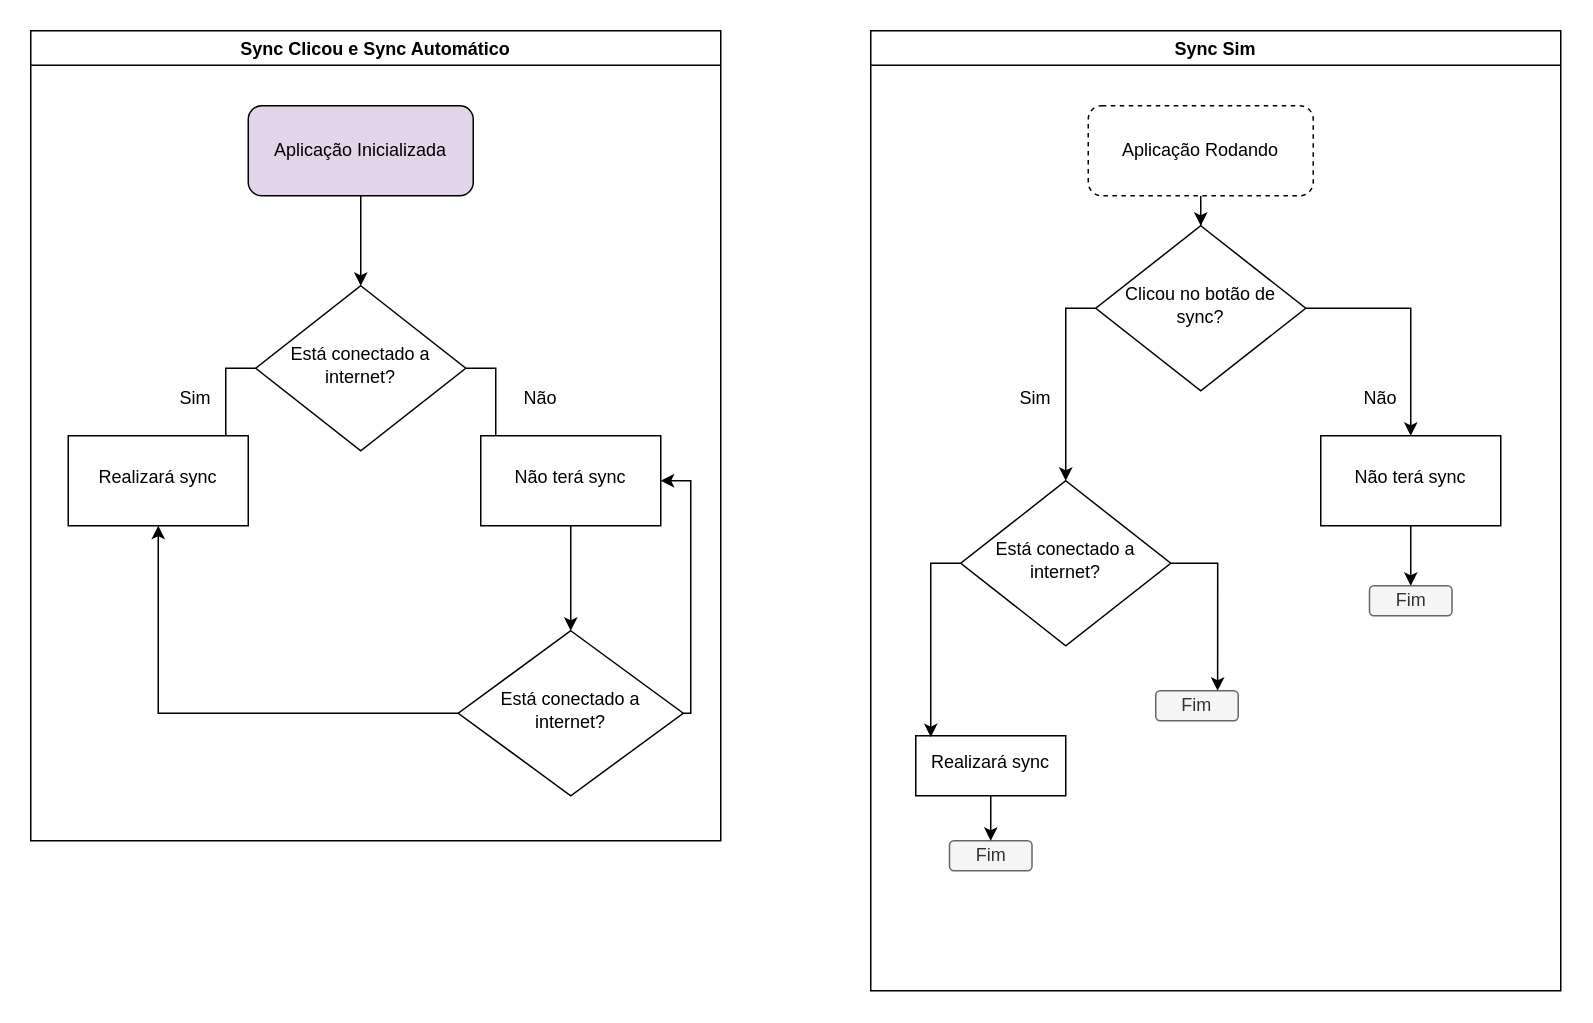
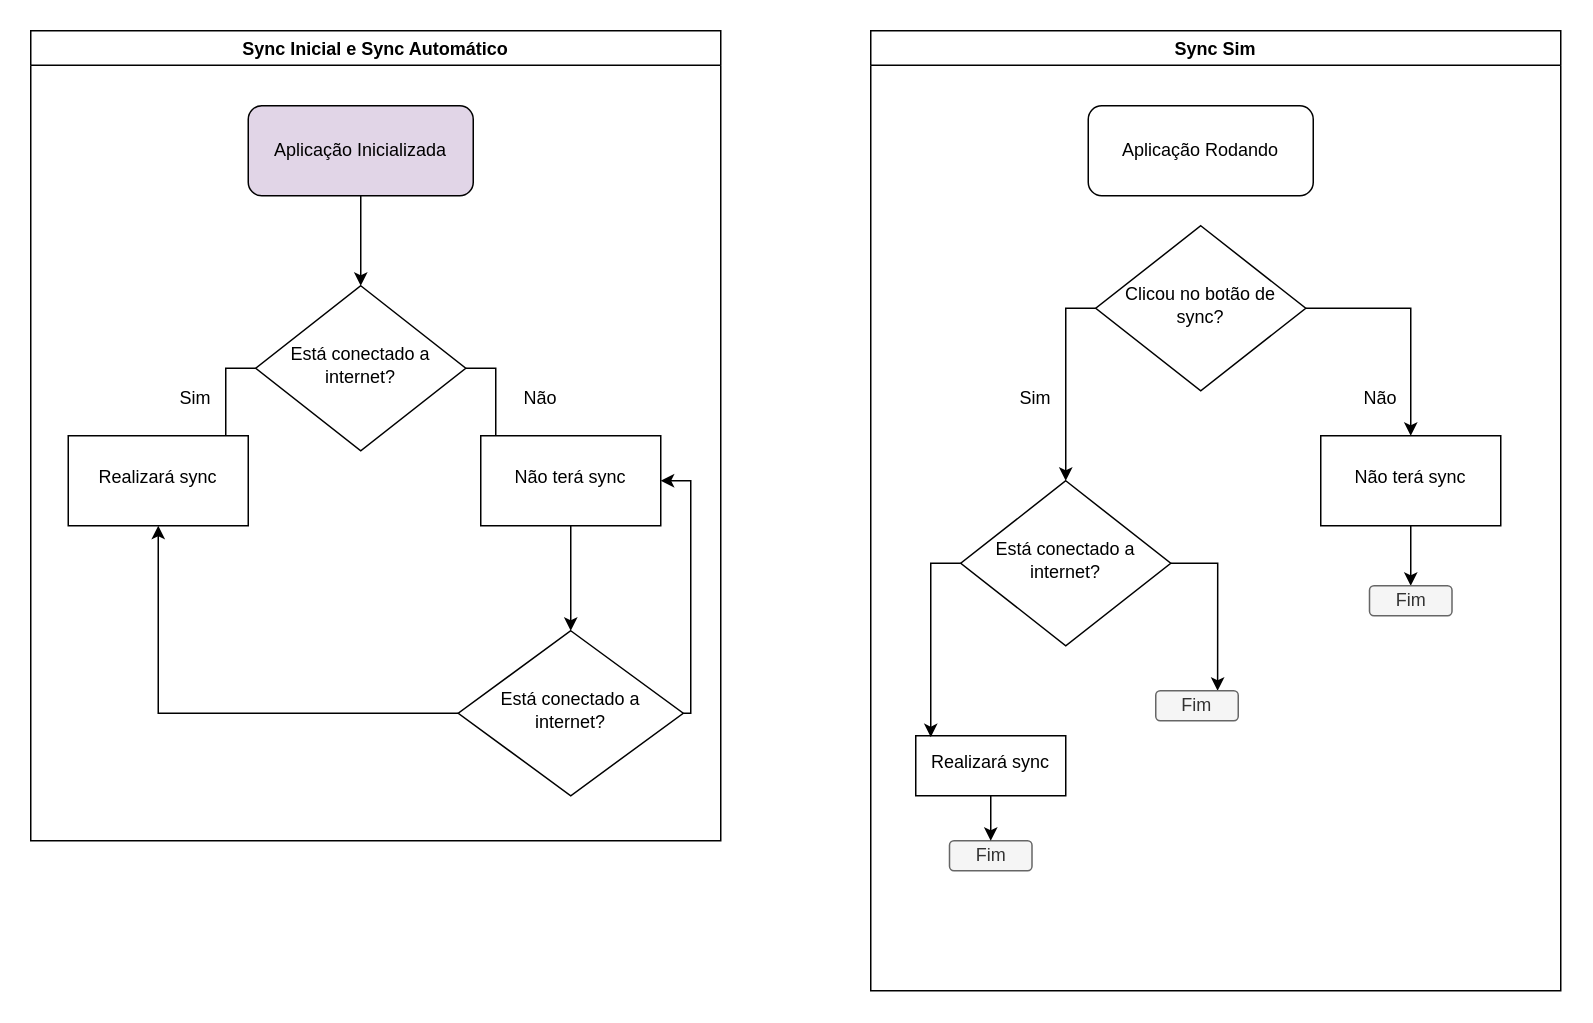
  <mxCell id="0" />
  <mxCell id="1" parent="0" />
  <mxCell id="2" style="edgeStyle=orthogonalEdgeStyle;rounded=0;orthogonalLoop=1;jettySize=auto;html=1;" edge="1" parent="1" source="3" target="6"><mxGeometry relative="1" as="geometry" /></mxCell>
  <mxCell id="3" value="Aplicação Inicializada" style="rounded=1;whiteSpace=wrap;html=1;fontSize=12;glass=0;strokeWidth=1;shadow=0;fillColor=#e1d5e7;" parent="1" vertex="1"><mxGeometry x="165" y="70" width="150" height="60" as="geometry" /></mxCell>
  <mxCell id="4" value="" style="edgeStyle=orthogonalEdgeStyle;rounded=0;orthogonalLoop=1;jettySize=auto;html=1;" edge="1" parent="1" source="6" target="8"><mxGeometry relative="1" as="geometry" /></mxCell>
  <mxCell id="5" value="" style="edgeStyle=orthogonalEdgeStyle;rounded=0;orthogonalLoop=1;jettySize=auto;html=1;" edge="1" parent="1" source="6" target="9"><mxGeometry relative="1" as="geometry" /></mxCell>
  <mxCell id="6" value="Está conectado a internet?" style="rhombus;whiteSpace=wrap;html=1;shadow=0;fontFamily=Helvetica;fontSize=12;align=center;strokeWidth=1;spacing=6;spacingTop=-4;" vertex="1" parent="1"><mxGeometry x="170" y="190" width="140" height="110" as="geometry" /></mxCell>
  <mxCell id="7" value="" style="edgeStyle=orthogonalEdgeStyle;rounded=0;orthogonalLoop=1;jettySize=auto;html=1;" edge="1" parent="1" source="8" target="14"><mxGeometry relative="1" as="geometry" /></mxCell>
  <mxCell id="8" value="Não terá sync" style="whiteSpace=wrap;html=1;shadow=0;strokeWidth=1;spacing=6;spacingTop=-4;" vertex="1" parent="1"><mxGeometry x="320" y="290" width="120" height="60" as="geometry" /></mxCell>
  <mxCell id="9" value="Realizará sync" style="whiteSpace=wrap;html=1;shadow=0;strokeWidth=1;spacing=6;spacingTop=-4;" vertex="1" parent="1"><mxGeometry x="45" y="290" width="120" height="60" as="geometry" /></mxCell>
  <mxCell id="10" value="Sim" style="text;html=1;strokeColor=none;fillColor=none;align=center;verticalAlign=middle;whiteSpace=wrap;rounded=0;" vertex="1" parent="1"><mxGeometry x="100" y="250" width="60" height="30" as="geometry" /></mxCell>
  <mxCell id="11" value="Não" style="text;html=1;strokeColor=none;fillColor=none;align=center;verticalAlign=middle;whiteSpace=wrap;rounded=0;" vertex="1" parent="1"><mxGeometry x="330" y="250" width="60" height="30" as="geometry" /></mxCell>
  <mxCell id="12" style="edgeStyle=orthogonalEdgeStyle;rounded=0;orthogonalLoop=1;jettySize=auto;html=1;entryX=0.5;entryY=1;entryDx=0;entryDy=0;" edge="1" parent="1" source="14" target="9"><mxGeometry relative="1" as="geometry" /></mxCell>
  <mxCell id="13" style="edgeStyle=orthogonalEdgeStyle;rounded=0;orthogonalLoop=1;jettySize=auto;html=1;entryX=1;entryY=0.5;entryDx=0;entryDy=0;" edge="1" parent="1" source="14" target="8"><mxGeometry relative="1" as="geometry"><Array as="points"><mxPoint x="460" y="475" /><mxPoint x="460" y="320" /></Array></mxGeometry></mxCell>
  <mxCell id="14" value="&lt;span style=&quot;&quot;&gt;Está conectado a internet?&lt;/span&gt;" style="rhombus;whiteSpace=wrap;html=1;shadow=0;strokeWidth=1;spacing=6;spacingTop=-4;" vertex="1" parent="1"><mxGeometry x="305" y="420" width="150" height="110" as="geometry" /></mxCell>
- <mxCell id="15" value="Sync Clicou e Sync Automático" style="swimlane;" vertex="1" parent="1"><mxGeometry x="20" y="20" width="460" height="540" as="geometry" /></mxCell>
- <mxCell id="16" style="edgeStyle=orthogonalEdgeStyle;rounded=0;orthogonalLoop=1;jettySize=auto;html=1;" edge="1" parent="1" source="17" target="20"><mxGeometry relative="1" as="geometry" /></mxCell>
- <mxCell id="17" value="Aplicação Rodando" style="rounded=1;whiteSpace=wrap;html=1;fontSize=12;glass=0;strokeWidth=1;shadow=0;dashed=1;" vertex="1" parent="1"><mxGeometry x="725" y="70" width="150" height="60" as="geometry" /></mxCell>
+ <mxCell id="15" value="Sync Inicial e Sync Automático" style="swimlane;" vertex="1" parent="1"><mxGeometry x="20" y="20" width="460" height="540" as="geometry" /></mxCell>
+ <mxCell id="17" value="Aplicação Rodando" style="rounded=1;whiteSpace=wrap;html=1;fontSize=12;glass=0;strokeWidth=1;shadow=0;" vertex="1" parent="1"><mxGeometry x="725" y="70" width="150" height="60" as="geometry" /></mxCell>
  <mxCell id="18" value="" style="edgeStyle=orthogonalEdgeStyle;rounded=0;orthogonalLoop=1;jettySize=auto;html=1;" edge="1" parent="1" source="20" target="22"><mxGeometry relative="1" as="geometry" /></mxCell>
  <mxCell id="19" value="" style="edgeStyle=orthogonalEdgeStyle;rounded=0;orthogonalLoop=1;jettySize=auto;html=1;" edge="1" parent="1" source="20"><mxGeometry relative="1" as="geometry"><mxPoint x="710" y="320" as="targetPoint" /></mxGeometry></mxCell>
  <mxCell id="20" value="Clicou no botão de sync?" style="rhombus;whiteSpace=wrap;html=1;shadow=0;fontFamily=Helvetica;fontSize=12;align=center;strokeWidth=1;spacing=6;spacingTop=-4;" vertex="1" parent="1"><mxGeometry x="730" y="150" width="140" height="110" as="geometry" /></mxCell>
  <mxCell id="21" value="" style="edgeStyle=orthogonalEdgeStyle;rounded=0;orthogonalLoop=1;jettySize=auto;html=1;" edge="1" parent="1" source="22" target="26"><mxGeometry relative="1" as="geometry" /></mxCell>
  <mxCell id="22" value="Não terá sync" style="whiteSpace=wrap;html=1;shadow=0;strokeWidth=1;spacing=6;spacingTop=-4;" vertex="1" parent="1"><mxGeometry x="880" y="290" width="120" height="60" as="geometry" /></mxCell>
  <mxCell id="23" value="Sim" style="text;html=1;strokeColor=none;fillColor=none;align=center;verticalAlign=middle;whiteSpace=wrap;rounded=0;" vertex="1" parent="1"><mxGeometry x="660" y="250" width="60" height="30" as="geometry" /></mxCell>
  <mxCell id="24" value="Não" style="text;html=1;strokeColor=none;fillColor=none;align=center;verticalAlign=middle;whiteSpace=wrap;rounded=0;" vertex="1" parent="1"><mxGeometry x="890" y="250" width="60" height="30" as="geometry" /></mxCell>
  <mxCell id="25" value="Sync Sim" style="swimlane;" vertex="1" parent="1"><mxGeometry x="580" y="20" width="460" height="640" as="geometry" /></mxCell>
  <mxCell id="26" value="Fim" style="rounded=1;whiteSpace=wrap;html=1;fillColor=#f5f5f5;fontColor=#333333;strokeColor=#666666;" vertex="1" parent="25"><mxGeometry x="332.5" y="370" width="55" height="20" as="geometry" /></mxCell>
  <mxCell id="27" value="Realizará sync" style="whiteSpace=wrap;html=1;shadow=0;strokeWidth=1;spacing=6;spacingTop=-4;" vertex="1" parent="25"><mxGeometry x="30" y="470" width="100" height="40" as="geometry" /></mxCell>
  <mxCell id="28" value="Fim" style="rounded=1;whiteSpace=wrap;html=1;fillColor=#f5f5f5;fontColor=#333333;strokeColor=#666666;" vertex="1" parent="25"><mxGeometry x="52.5" y="540" width="55" height="20" as="geometry" /></mxCell>
  <mxCell id="29" value="" style="edgeStyle=orthogonalEdgeStyle;rounded=0;orthogonalLoop=1;jettySize=auto;html=1;" edge="1" parent="25" source="27" target="28"><mxGeometry relative="1" as="geometry" /></mxCell>
  <mxCell id="30" style="edgeStyle=orthogonalEdgeStyle;rounded=0;orthogonalLoop=1;jettySize=auto;html=1;exitX=0;exitY=0.5;exitDx=0;exitDy=0;entryX=0.1;entryY=0.023;entryDx=0;entryDy=0;entryPerimeter=0;" edge="1" parent="25" source="32" target="27"><mxGeometry relative="1" as="geometry" /></mxCell>
  <mxCell id="31" style="edgeStyle=orthogonalEdgeStyle;rounded=0;orthogonalLoop=1;jettySize=auto;html=1;exitX=1;exitY=0.5;exitDx=0;exitDy=0;entryX=0.75;entryY=0;entryDx=0;entryDy=0;" edge="1" parent="25" source="32" target="33"><mxGeometry relative="1" as="geometry" /></mxCell>
  <mxCell id="32" value="Está conectado a internet?" style="rhombus;whiteSpace=wrap;html=1;shadow=0;fontFamily=Helvetica;fontSize=12;align=center;strokeWidth=1;spacing=6;spacingTop=-4;" vertex="1" parent="25"><mxGeometry x="60" y="300" width="140" height="110" as="geometry" /></mxCell>
  <mxCell id="33" value="Fim" style="rounded=1;whiteSpace=wrap;html=1;fillColor=#f5f5f5;fontColor=#333333;strokeColor=#666666;" vertex="1" parent="25"><mxGeometry x="190" y="440" width="55" height="20" as="geometry" /></mxCell>
